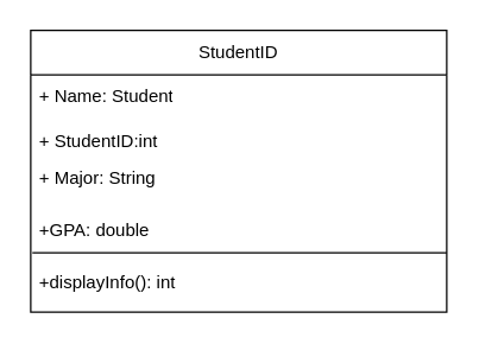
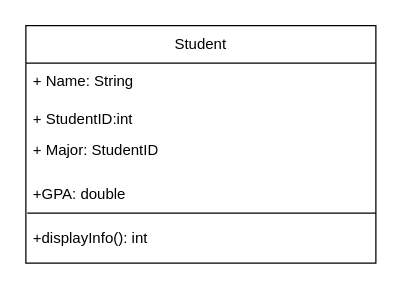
  <mxCell id="0" />
  <mxCell id="1" parent="0" />
- <mxCell id="2" value="StudentID" style="swimlane;fontStyle=0;childLayout=stackLayout;horizontal=1;startSize=30;horizontalStack=0;resizeParent=1;resizeParentMax=0;resizeLast=0;collapsible=1;marginBottom=0;whiteSpace=wrap;html=1;" vertex="1" parent="1"><mxGeometry x="20" y="20" width="280" height="190" as="geometry" /></mxCell>
- <mxCell id="3" value="+ Name: Student" style="text;strokeColor=none;fillColor=none;align=left;verticalAlign=middle;spacingLeft=4;spacingRight=4;overflow=hidden;points=[[0,0.5],[1,0.5]];portConstraint=eastwest;rotatable=0;whiteSpace=wrap;html=1;" vertex="1" parent="2"><mxGeometry y="30" width="280" height="30" as="geometry" /></mxCell>
+ <mxCell id="2" value="Student" style="swimlane;fontStyle=0;childLayout=stackLayout;horizontal=1;startSize=30;horizontalStack=0;resizeParent=1;resizeParentMax=0;resizeLast=0;collapsible=1;marginBottom=0;whiteSpace=wrap;html=1;" vertex="1" parent="1"><mxGeometry x="20" y="20" width="280" height="190" as="geometry" /></mxCell>
+ <mxCell id="3" value="+ Name: String" style="text;strokeColor=none;fillColor=none;align=left;verticalAlign=middle;spacingLeft=4;spacingRight=4;overflow=hidden;points=[[0,0.5],[1,0.5]];portConstraint=eastwest;rotatable=0;whiteSpace=wrap;html=1;" vertex="1" parent="2"><mxGeometry y="30" width="280" height="30" as="geometry" /></mxCell>
  <mxCell id="4" value="+ StudentID:int" style="text;strokeColor=none;fillColor=none;align=left;verticalAlign=middle;spacingLeft=4;spacingRight=4;overflow=hidden;points=[[0,0.5],[1,0.5]];portConstraint=eastwest;rotatable=0;whiteSpace=wrap;html=1;" vertex="1" parent="2"><mxGeometry y="60" width="280" height="30" as="geometry" /></mxCell>
- <mxCell id="5" value="+ Major: String&lt;div&gt;&lt;br&gt;&lt;/div&gt;" style="text;strokeColor=none;fillColor=none;align=left;verticalAlign=middle;spacingLeft=4;spacingRight=4;overflow=hidden;points=[[0,0.5],[1,0.5]];portConstraint=eastwest;rotatable=0;whiteSpace=wrap;html=1;" vertex="1" parent="2"><mxGeometry y="90" width="280" height="30" as="geometry" /></mxCell>
+ <mxCell id="5" value="+ Major: StudentID&lt;div&gt;&lt;br&gt;&lt;/div&gt;" style="text;strokeColor=none;fillColor=none;align=left;verticalAlign=middle;spacingLeft=4;spacingRight=4;overflow=hidden;points=[[0,0.5],[1,0.5]];portConstraint=eastwest;rotatable=0;whiteSpace=wrap;html=1;" vertex="1" parent="2"><mxGeometry y="90" width="280" height="30" as="geometry" /></mxCell>
  <mxCell id="6" value="+GPA: double" style="text;strokeColor=none;fillColor=none;align=left;verticalAlign=middle;spacingLeft=4;spacingRight=4;overflow=hidden;points=[[0,0.5],[1,0.5]];portConstraint=eastwest;rotatable=0;whiteSpace=wrap;html=1;" vertex="1" parent="2"><mxGeometry y="120" width="280" height="30" as="geometry" /></mxCell>
  <mxCell id="7" value="+displayInfo(): int" style="text;strokeColor=none;fillColor=none;align=left;verticalAlign=middle;spacingLeft=4;spacingRight=4;overflow=hidden;points=[[0,0.5],[1,0.5]];portConstraint=eastwest;rotatable=0;whiteSpace=wrap;html=1;" vertex="1" parent="2"><mxGeometry y="150" width="280" height="40" as="geometry" /></mxCell>
  <mxCell id="8" value="" style="endArrow=none;html=1;rounded=0;exitX=0.004;exitY=0;exitDx=0;exitDy=0;exitPerimeter=0;strokeWidth=1;" edge="1" parent="1" source="7"><mxGeometry width="50" height="50" relative="1" as="geometry"><mxPoint x="270" y="260" as="sourcePoint" /><mxPoint x="300" y="170" as="targetPoint" /><Array as="points"><mxPoint x="150" y="170" /></Array></mxGeometry></mxCell>
